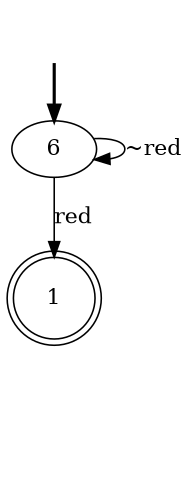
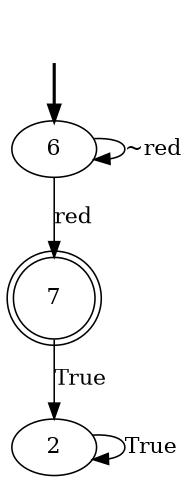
  digraph {
    fake [style=invisible]
    n2 [label=6 root=true]
-   1 [shape=doublecircle]
+   1 [shape=doublecircle label=7]
+   2
    fake -> n2 [style=bold]
    n2 -> n2 [label="~red"]
    n2 -> 1 [label=red]
+   1 -> 2 [label=True]
+   2 -> 2 [label=True]
  }
